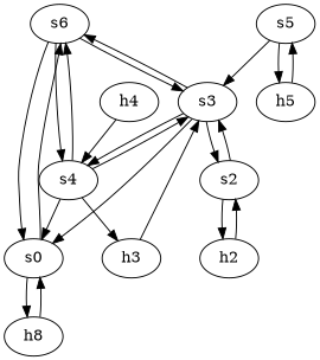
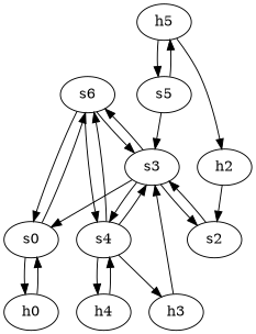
  strict digraph {
    node [type=switch]
    edge [capacity="1Gbps" cost=1 dst_port=1 src_port=1]
    n1 [label=s6]
    s0
-   h0 [ip="111.0.0.0" mac="00:00:00:00:0:0" type=host label=h8]
+   h0 [ip="111.0.0.0" mac="00:00:00:00:0:0" type=host]
    s3
    s4
    s2
    h3 [ip="111.0.3.3" mac="00:00:00:00:3:3" type=host]
    h4 [ip="111.0.4.4" mac="00:00:00:00:4:4" type=host]
    h2 [ip="111.0.2.2" mac="00:00:00:00:2:2" type=host]
    s5
    h5 [ip="111.0.5.5" mac="00:00:00:00:5:5" type=host]
    n1 -> s0 [dst_port=2 src_port=2]
    n1 -> s3 [dst_port=3 src_port=3]
    n1 -> s4 [dst_port=2 src_port=4]
    s0 -> n1 [dst_port=2 src_port=2]
    s0 -> h0
    h0 -> s0
    s3 -> n1 [dst_port=3 src_port=3]
    s3 -> s0 [dst_port=3 src_port=2]
    s3 -> s4 [dst_port=3 src_port=5]
    s3 -> s2 [dst_port=2 src_port=4]
    s4 -> n1 [dst_port=4 src_port=2]
    s4 -> s3 [dst_port=5 src_port=3]
    s4 -> h3
-   s4 -> s0
+   s4 -> h4
    s2 -> s3 [dst_port=4 src_port=2]
-   s2 -> h2
+   h5 -> h2
    h3 -> s3
    h4 -> s4
    h2 -> s2
    s5 -> s3 [dst_port=6 src_port=2]
    s5 -> h5
    h5 -> s5
  }
